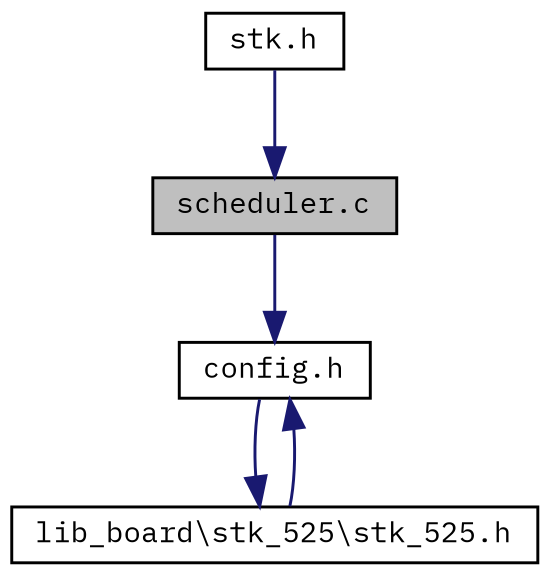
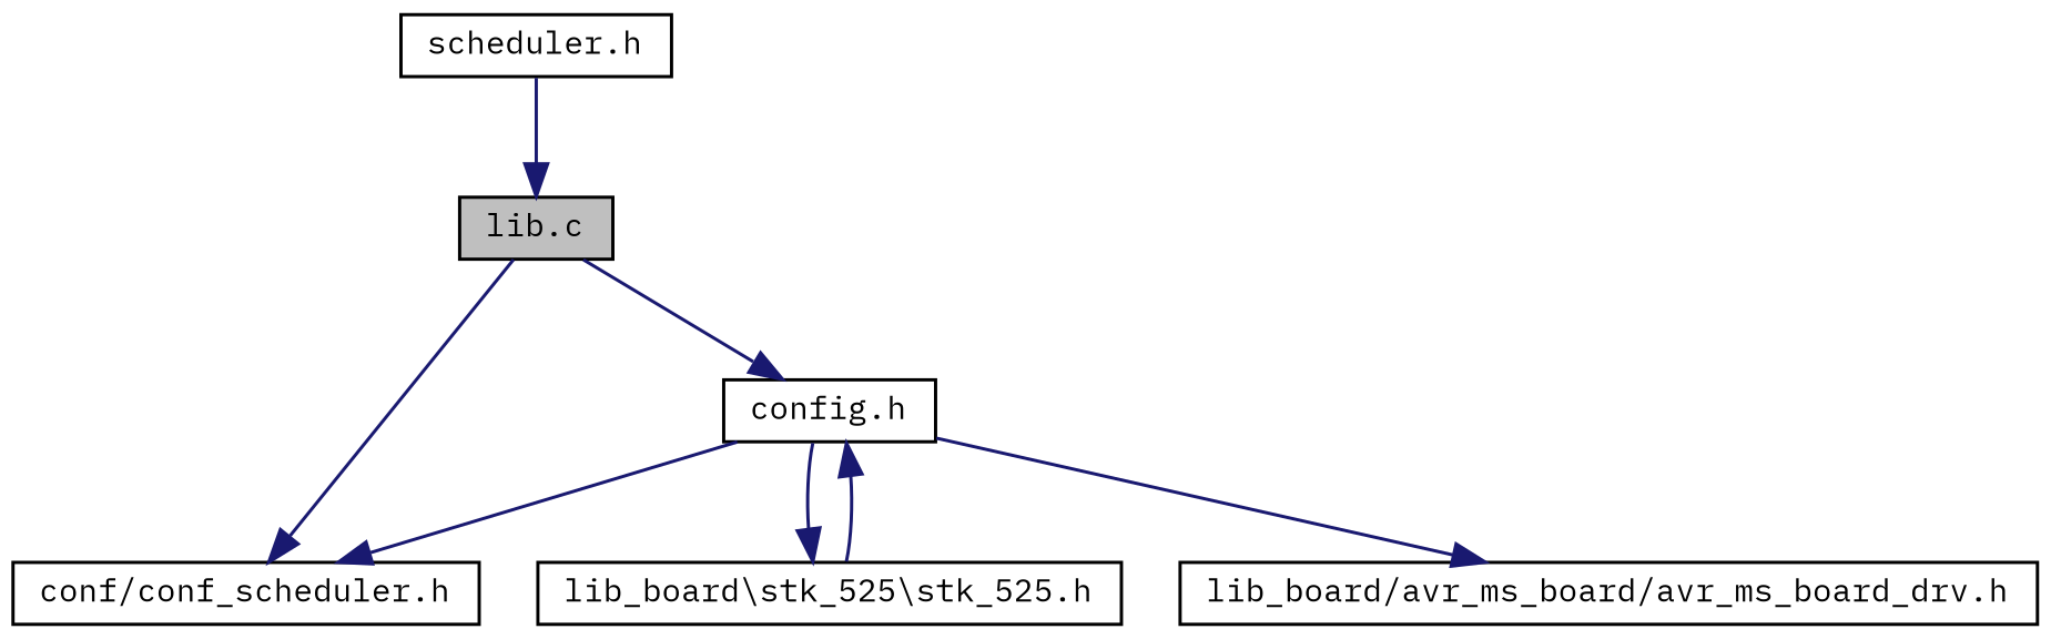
  digraph {
    fontname="IBM Plex Mono"
    node [color=black fillcolor=white fontname="IBM Plex Mono" fontsize=10 shape=record style=filled]
    edge [color=midnightblue fontname="IBM Plex Mono" fontsize=10 labelfontname="FreeSans.ttf" labelfontsize=10 style=solid]
-   n1 [fillcolor=grey75 fontcolor=black height=0.2 label="scheduler.c" width=0.4]
+   n1 [fillcolor=grey75 fontcolor=black height=0.2 label="lib.c" width=0.4]
    n2 [height=0.2 label="config.h" width=0.4]
+   n3 [height=0.2 label="conf/conf_scheduler.h" width=0.4]
    n4 [height=0.2 label="lib_board\\stk_525\\stk_525.h" width=0.4]
-   n6 [height=0.2 label="stk.h" width=0.4]
+   n5 [height=0.2 label="lib_board/avr_ms_board/avr_ms_board_drv.h" width=0.4]
+   n6 [height=0.2 label="scheduler.h" width=0.4]
    n1 -> n2
+   n1 -> n3
+   n2 -> n3
    n2 -> n4
+   n2 -> n5
    n4 -> n2
    n6 -> n1
  }
